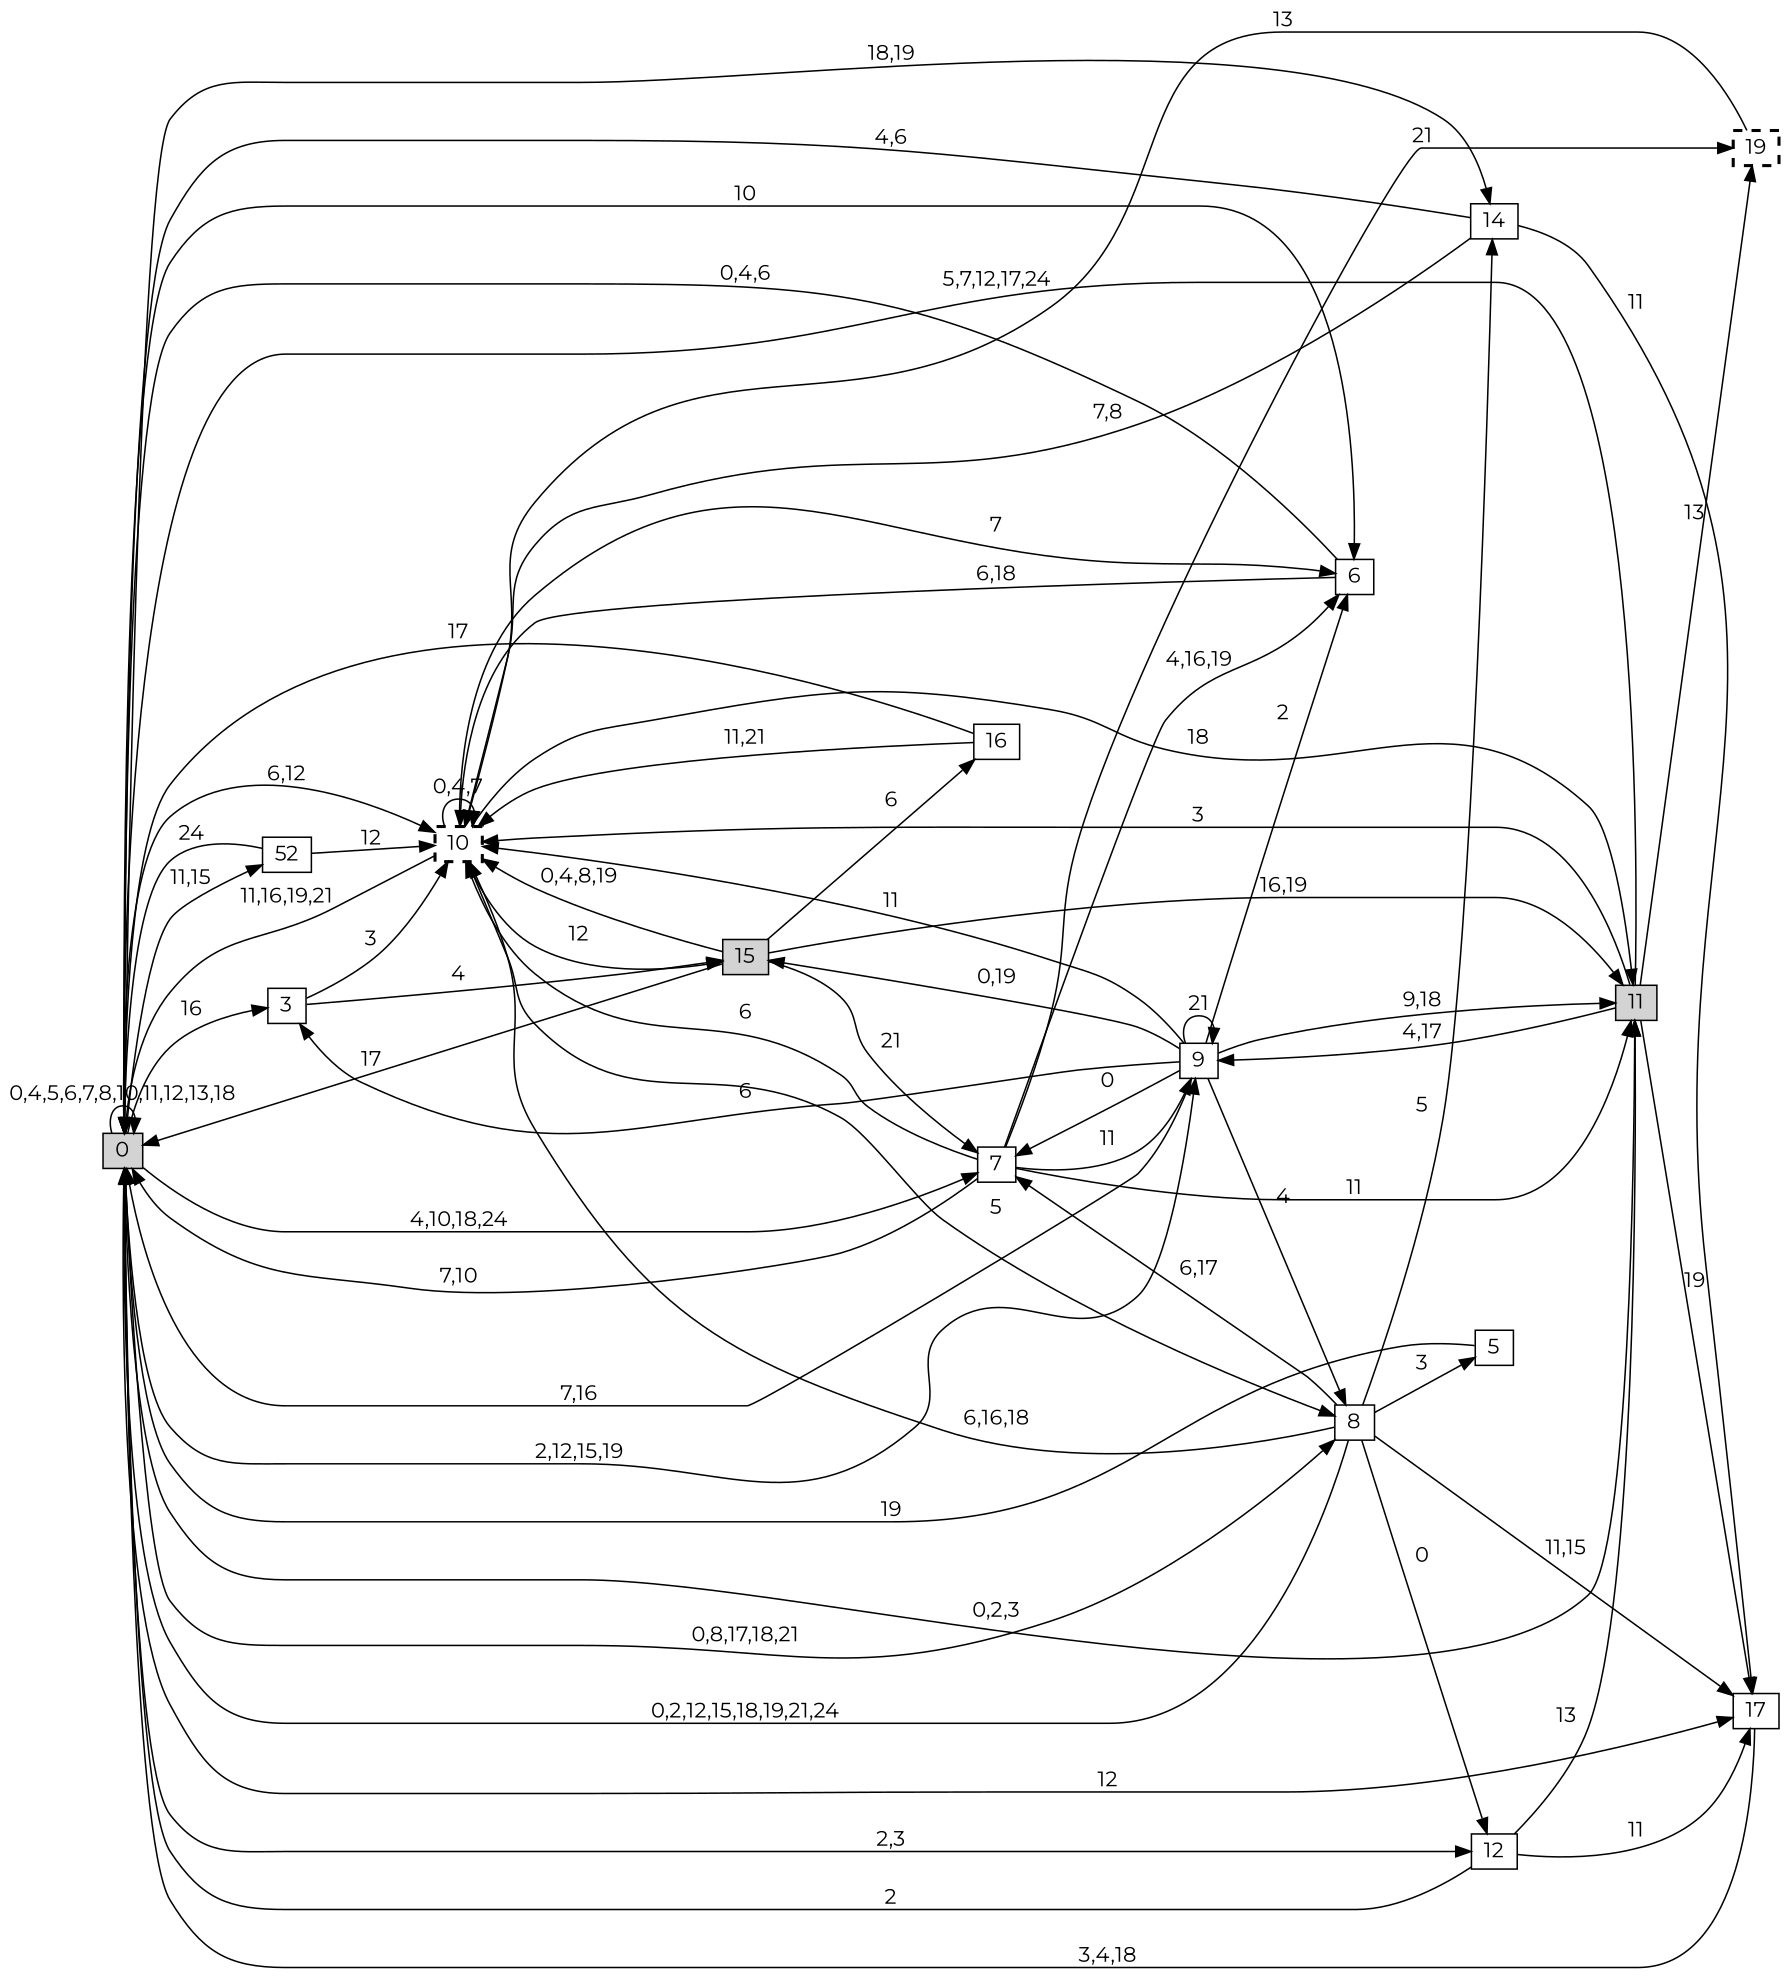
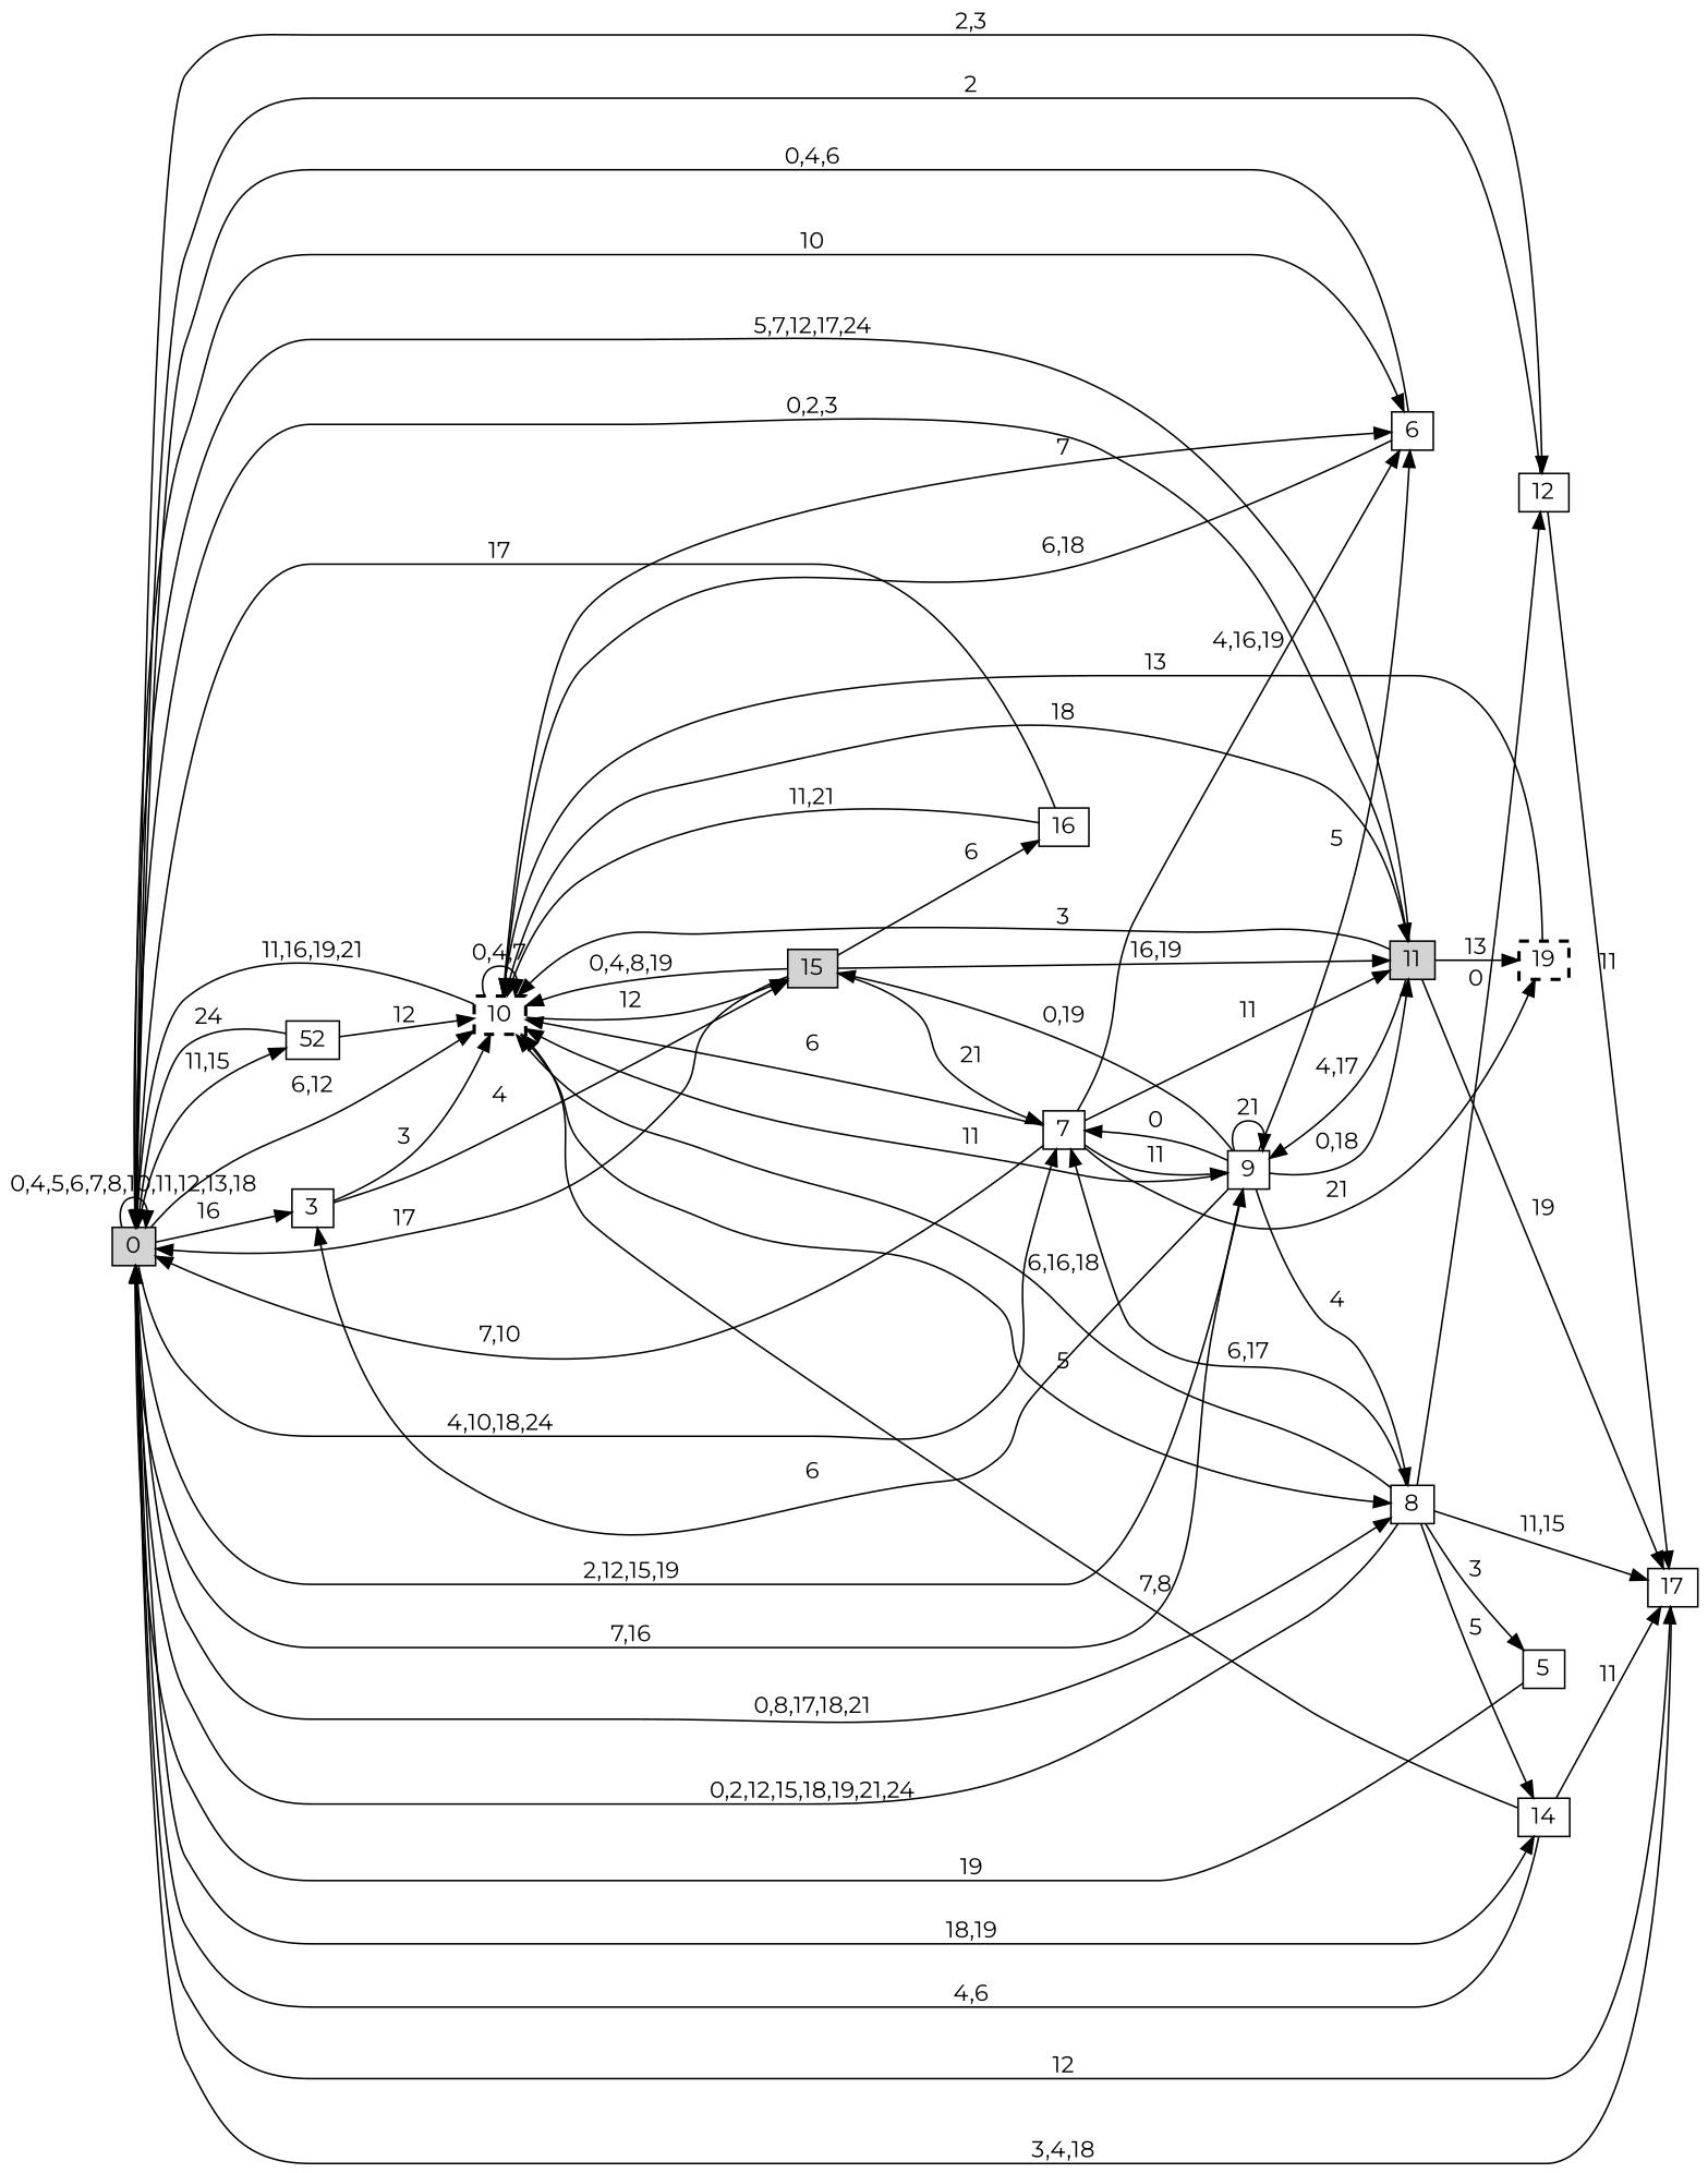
  digraph {
    fontname=Montserrat
    rankdir=LR
    node [fontname=Montserrat shape=box]
    edge [fontname=Montserrat]
    n1 [height=0.1 label=0 style=filled width=0.1]
    n2 [height=0.1 label=3 width=0.1]
    n3 [height=0.1 label=6 width=0.1]
    n4 [height=0.1 label=7 width=0.1]
    n5 [height=0.1 label=8 width=0.1]
    n6 [height=0.1 label=9 width=0.1]
    n7 [height=0.1 label=10 style="bold,dashed" width=0.1]
    n8 [height=0.1 label=11 style=filled width=0.1]
    n9 [height=0.1 label=12 width=0.1]
    n10 [height=0.1 label=14 width=0.1]
    n11 [height=0.1 label=17 width=0.1]
    n12 [height=0.1 label=52 width=0.1]
    n13 [height=0.1 label=15 style=filled width=0.1]
    n14 [height=0.1 label=19 style="bold,dashed" width=0.1]
    n15 [height=0.1 label=5 width=0.1]
    n16 [height=0.1 label=16 width=0.1]
    n1 -> n1 [label="0,4,5,6,7,8,10,11,12,13,18"]
    n1 -> n2 [label=16]
    n1 -> n3 [label=10]
    n1 -> n4 [label="4,10,18,24"]
    n1 -> n5 [label="0,8,17,18,21"]
    n1 -> n6 [label="2,12,15,19"]
    n1 -> n7 [label="6,12"]
    n1 -> n8 [label="0,2,3"]
    n1 -> n9 [label="2,3"]
    n1 -> n10 [label="18,19"]
    n1 -> n11 [label=12]
    n1 -> n12 [label="11,15"]
    n2 -> n7 [label=3]
    n2 -> n13 [label=4]
    n3 -> n1 [label="0,4,6"]
    n3 -> n7 [label="6,18"]
    n4 -> n1 [label="7,10"]
    n4 -> n3 [label="4,16,19"]
    n4 -> n6 [label=11]
    n4 -> n7 [label=6]
    n4 -> n8 [label=11]
    n4 -> n14 [label=21]
    n5 -> n1 [label="0,2,12,15,18,19,21,24"]
    n5 -> n4 [label="6,17"]
    n5 -> n7 [label="6,16,18"]
    n5 -> n9 [label=0]
    n5 -> n10 [label=5]
    n5 -> n11 [label="11,15"]
    n5 -> n15 [label=3]
    n6 -> n1 [label="7,16"]
    n6 -> n2 [label=6]
-   n6 -> n3 [label=2]
+   n6 -> n3 [label=5]
    n6 -> n4 [label=0]
    n6 -> n5 [label=4]
    n6 -> n6 [label=21]
    n6 -> n7 [label=11]
-   n6 -> n8 [label="9,18"]
+   n6 -> n8 [label="0,18"]
    n6 -> n13 [label="0,19"]
    n7 -> n1 [label="11,16,19,21"]
    n7 -> n3 [label=7]
    n7 -> n5 [label=5]
    n7 -> n7 [label="0,4,7"]
    n7 -> n8 [label=18]
    n7 -> n13 [label=12]
    n8 -> n1 [label="5,7,12,17,24"]
    n8 -> n6 [label="4,17"]
    n8 -> n7 [label=3]
    n8 -> n11 [label=19]
    n8 -> n14 [label=13]
    n9 -> n1 [label=2]
-   n9 -> n8 [label=13]
    n9 -> n11 [label=11]
    n10 -> n1 [label="4,6"]
    n10 -> n7 [label="7,8"]
    n10 -> n11 [label=11]
    n11 -> n1 [label="3,4,18"]
    n12 -> n1 [label=24]
    n12 -> n7 [label=12]
    n13 -> n1 [label=17]
    n13 -> n4 [label=21]
    n13 -> n7 [label="0,4,8,19"]
    n13 -> n8 [label="16,19"]
    n13 -> n16 [label=6]
    n14 -> n7 [label=13]
    n15 -> n1 [label=19]
    n16 -> n1 [label=17]
    n16 -> n7 [label="11,21"]
  }
